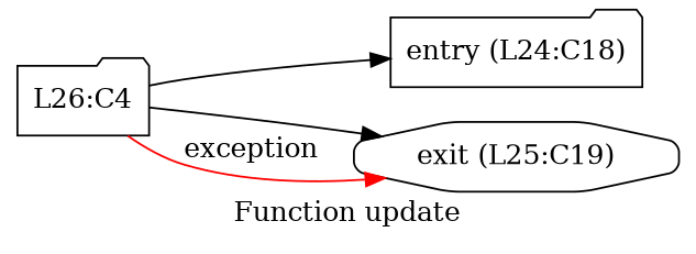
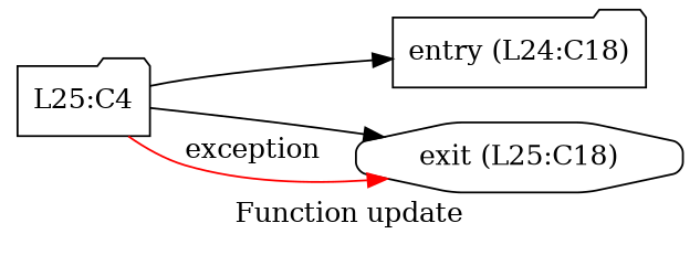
  digraph {
    label="Function update"
    rankdir=LR
    node [shape=folder style=rounded]
    edge [arrowhead=normal]
    n1 [label="entry (L24:C18)"]
-   n2 [label="L26:C4" style=""]
-   n3 [label="exit (L25:C19)" shape=octagon]
+   n2 [label="L25:C4" style=""]
+   n3 [label="exit (L25:C18)" shape=octagon]
    n2 -> n1
    n2 -> n3
    n2 -> n3 [color=red label=exception]
  }
